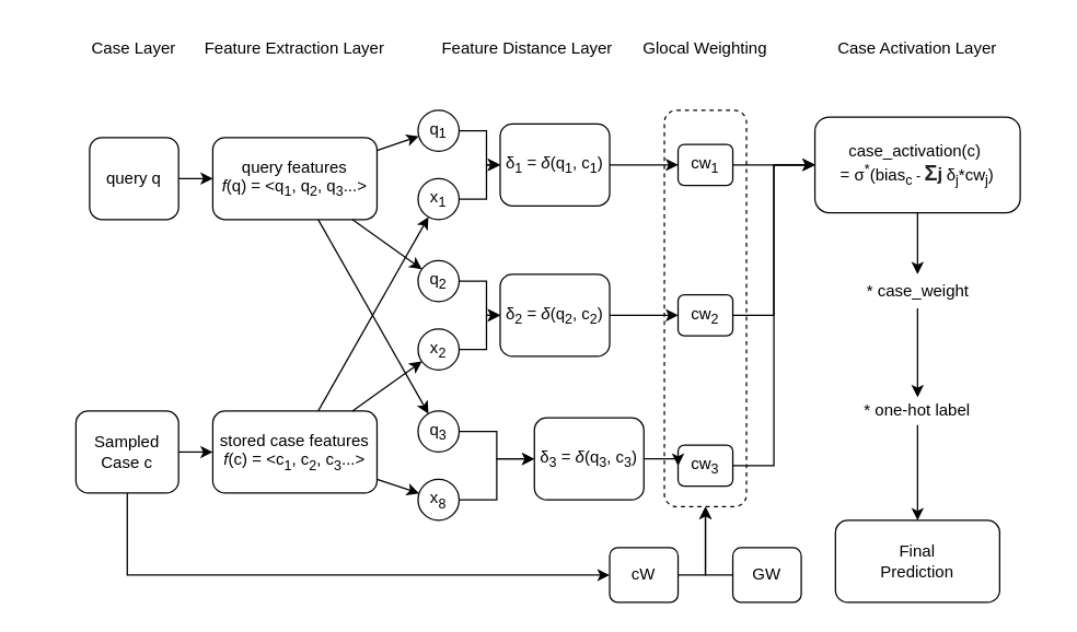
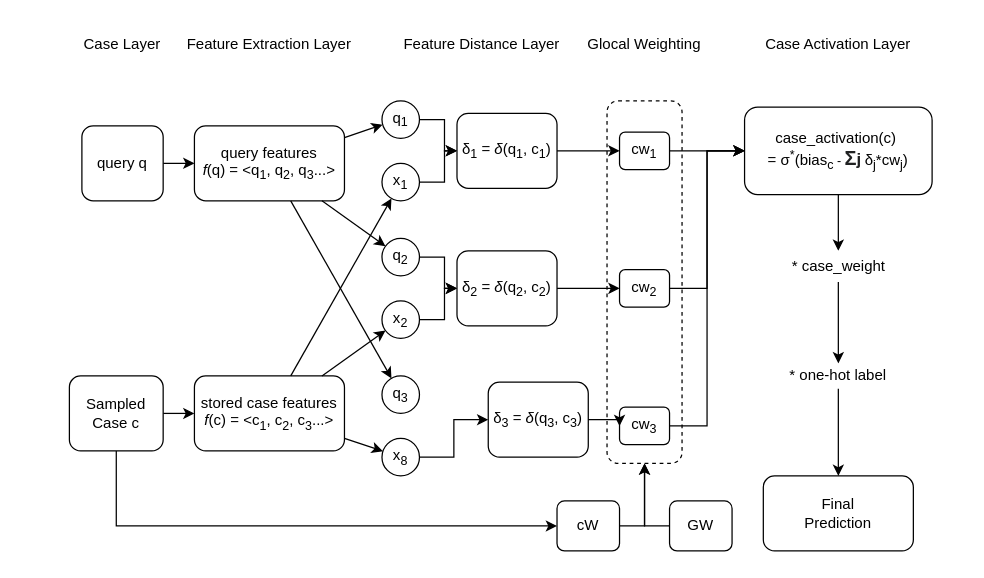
  <mxCell id="0" />
  <mxCell id="1" parent="0" />
  <mxCell id="2" value="" style="rounded=1;whiteSpace=wrap;html=1;fillColor=none;dashed=1;strokeColor=default;" vertex="1" parent="1"><mxGeometry x="485" y="80" width="60" height="290" as="geometry" /></mxCell>
  <mxCell id="3" value="" style="edgeStyle=orthogonalEdgeStyle;rounded=0;orthogonalLoop=1;jettySize=auto;html=1;" edge="1" parent="1" source="4" target="26"><mxGeometry relative="1" as="geometry" /></mxCell>
  <mxCell id="4" value="query q" style="rounded=1;whiteSpace=wrap;html=1;" vertex="1" parent="1"><mxGeometry x="65" y="100" width="65" height="60" as="geometry" /></mxCell>
  <mxCell id="5" style="edgeStyle=orthogonalEdgeStyle;rounded=0;orthogonalLoop=1;jettySize=auto;html=1;entryX=0;entryY=0.5;entryDx=0;entryDy=0;" edge="1" parent="1" source="6" target="18"><mxGeometry relative="1" as="geometry" /></mxCell>
  <mxCell id="6" value="&lt;span style=&quot;color: rgb(0, 0, 0); font-family: Helvetica; font-size: 12px; font-style: normal; font-variant-ligatures: normal; font-variant-caps: normal; font-weight: 400; letter-spacing: normal; orphans: 2; text-align: center; text-indent: 0px; text-transform: none; widows: 2; word-spacing: 0px; -webkit-text-stroke-width: 0px; background-color: rgb(251, 251, 251); text-decoration-thickness: initial; text-decoration-style: initial; text-decoration-color: initial; float: none; display: inline !important;&quot;&gt;q&lt;/span&gt;&lt;sub style=&quot;border-color: var(--border-color); color: rgb(0, 0, 0); font-family: Helvetica; font-style: normal; font-variant-ligatures: normal; font-variant-caps: normal; font-weight: 400; letter-spacing: normal; orphans: 2; text-align: center; text-indent: 0px; text-transform: none; widows: 2; word-spacing: 0px; -webkit-text-stroke-width: 0px; background-color: rgb(251, 251, 251); text-decoration-thickness: initial; text-decoration-style: initial; text-decoration-color: initial;&quot;&gt;1&lt;/sub&gt;" style="ellipse;whiteSpace=wrap;html=1;aspect=fixed;" vertex="1" parent="1"><mxGeometry x="305" y="80" width="30" height="30" as="geometry" /></mxCell>
  <mxCell id="7" style="edgeStyle=orthogonalEdgeStyle;rounded=0;orthogonalLoop=1;jettySize=auto;html=1;" edge="1" parent="1" source="8" target="20"><mxGeometry relative="1" as="geometry" /></mxCell>
  <mxCell id="8" value="q&lt;sub style=&quot;border-color: var(--border-color);&quot;&gt;2&lt;/sub&gt;" style="ellipse;whiteSpace=wrap;html=1;aspect=fixed;" vertex="1" parent="1"><mxGeometry x="305" y="190" width="30" height="30" as="geometry" /></mxCell>
- <mxCell id="9" style="edgeStyle=orthogonalEdgeStyle;rounded=0;orthogonalLoop=1;jettySize=auto;html=1;" edge="1" parent="1" source="10" target="21"><mxGeometry relative="1" as="geometry" /></mxCell>
  <mxCell id="10" value="q&lt;sub style=&quot;border-color: var(--border-color);&quot;&gt;3&lt;/sub&gt;" style="ellipse;whiteSpace=wrap;html=1;aspect=fixed;" vertex="1" parent="1"><mxGeometry x="305" y="300" width="30" height="30" as="geometry" /></mxCell>
  <mxCell id="11" style="edgeStyle=orthogonalEdgeStyle;rounded=0;orthogonalLoop=1;jettySize=auto;html=1;" edge="1" parent="1" source="12" target="18"><mxGeometry relative="1" as="geometry" /></mxCell>
  <mxCell id="12" value="x&lt;sub style=&quot;border-color: var(--border-color);&quot;&gt;1&lt;/sub&gt;" style="ellipse;whiteSpace=wrap;html=1;aspect=fixed;" vertex="1" parent="1"><mxGeometry x="305" y="130" width="30" height="30" as="geometry" /></mxCell>
  <mxCell id="13" style="edgeStyle=orthogonalEdgeStyle;rounded=0;orthogonalLoop=1;jettySize=auto;html=1;" edge="1" parent="1" source="14" target="20"><mxGeometry relative="1" as="geometry" /></mxCell>
  <mxCell id="14" value="x&lt;sub style=&quot;border-color: var(--border-color);&quot;&gt;2&lt;/sub&gt;" style="ellipse;whiteSpace=wrap;html=1;aspect=fixed;" vertex="1" parent="1"><mxGeometry x="305" y="240" width="30" height="30" as="geometry" /></mxCell>
  <mxCell id="15" style="edgeStyle=orthogonalEdgeStyle;rounded=0;orthogonalLoop=1;jettySize=auto;html=1;" edge="1" parent="1" source="16" target="21"><mxGeometry relative="1" as="geometry" /></mxCell>
  <mxCell id="16" value="x&lt;sub style=&quot;border-color: var(--border-color);&quot;&gt;8&lt;/sub&gt;" style="ellipse;whiteSpace=wrap;html=1;aspect=fixed;" vertex="1" parent="1"><mxGeometry x="305" y="350" width="30" height="30" as="geometry" /></mxCell>
  <mxCell id="17" value="" style="edgeStyle=orthogonalEdgeStyle;rounded=0;orthogonalLoop=1;jettySize=auto;html=1;" edge="1" parent="1" source="18" target="46"><mxGeometry relative="1" as="geometry" /></mxCell>
  <mxCell id="18" value="δ&lt;sub&gt;1&lt;/sub&gt; = &lt;i&gt;δ&lt;/i&gt;(q&lt;sub style=&quot;border-color: var(--border-color);&quot;&gt;1&lt;/sub&gt;, c&lt;sub style=&quot;border-color: var(--border-color);&quot;&gt;1&lt;/sub&gt;)" style="rounded=1;whiteSpace=wrap;html=1;" vertex="1" parent="1"><mxGeometry x="365" y="90" width="80" height="60" as="geometry" /></mxCell>
  <mxCell id="19" style="edgeStyle=orthogonalEdgeStyle;rounded=0;orthogonalLoop=1;jettySize=auto;html=1;" edge="1" parent="1" source="20" target="48"><mxGeometry relative="1" as="geometry" /></mxCell>
  <mxCell id="20" value="δ&lt;sub&gt;2&lt;/sub&gt; = &lt;i&gt;δ&lt;/i&gt;(q&lt;sub style=&quot;border-color: var(--border-color);&quot;&gt;2&lt;/sub&gt;, c&lt;sub style=&quot;border-color: var(--border-color);&quot;&gt;2&lt;/sub&gt;)" style="rounded=1;whiteSpace=wrap;html=1;" vertex="1" parent="1"><mxGeometry x="365" y="200" width="80" height="60" as="geometry" /></mxCell>
  <mxCell id="21" value="δ&lt;sub&gt;3&lt;/sub&gt; = &lt;i&gt;δ&lt;/i&gt;(q&lt;sub style=&quot;border-color: var(--border-color);&quot;&gt;3&lt;/sub&gt;, c&lt;sub style=&quot;border-color: var(--border-color);&quot;&gt;3&lt;/sub&gt;)" style="rounded=1;whiteSpace=wrap;html=1;" vertex="1" parent="1"><mxGeometry x="390" y="305" width="80" height="60" as="geometry" /></mxCell>
  <mxCell id="22" value="Feature Distance Layer" style="text;html=1;strokeColor=none;fillColor=none;align=center;verticalAlign=middle;whiteSpace=wrap;rounded=0;" vertex="1" parent="1"><mxGeometry x="290" y="20" width="190" height="30" as="geometry" /></mxCell>
  <mxCell id="23" value="Feature Extraction Layer" style="text;html=1;strokeColor=none;fillColor=none;align=center;verticalAlign=middle;whiteSpace=wrap;rounded=0;" vertex="1" parent="1"><mxGeometry x="120" y="20" width="190" height="30" as="geometry" /></mxCell>
  <mxCell id="24" value="Case Activation Layer" style="text;html=1;strokeColor=none;fillColor=none;align=center;verticalAlign=middle;whiteSpace=wrap;rounded=0;" vertex="1" parent="1"><mxGeometry x="575" y="20" width="190" height="30" as="geometry" /></mxCell>
  <mxCell id="25" value="Case Layer" style="text;html=1;strokeColor=none;fillColor=none;align=center;verticalAlign=middle;whiteSpace=wrap;rounded=0;" vertex="1" parent="1"><mxGeometry x="20" y="20" width="155" height="30" as="geometry" /></mxCell>
  <mxCell id="26" value="query features&lt;br&gt;&lt;i&gt;f&lt;/i&gt;(q) = &amp;lt;q&lt;sub&gt;1&lt;/sub&gt;, q&lt;sub&gt;2&lt;/sub&gt;, q&lt;sub&gt;3&lt;/sub&gt;...&amp;gt;" style="rounded=1;whiteSpace=wrap;html=1;" vertex="1" parent="1"><mxGeometry x="155" y="100" width="120" height="60" as="geometry" /></mxCell>
  <mxCell id="27" style="edgeStyle=orthogonalEdgeStyle;rounded=0;orthogonalLoop=1;jettySize=auto;html=1;exitX=1;exitY=0.5;exitDx=0;exitDy=0;entryX=0;entryY=0.5;entryDx=0;entryDy=0;" edge="1" parent="1" source="29" target="33"><mxGeometry relative="1" as="geometry" /></mxCell>
  <mxCell id="28" style="edgeStyle=orthogonalEdgeStyle;rounded=0;orthogonalLoop=1;jettySize=auto;html=1;entryX=0;entryY=0.5;entryDx=0;entryDy=0;exitX=0.5;exitY=1;exitDx=0;exitDy=0;" edge="1" parent="1" source="29" target="42"><mxGeometry relative="1" as="geometry" /></mxCell>
  <mxCell id="29" value="Sampled Case c" style="rounded=1;whiteSpace=wrap;html=1;" vertex="1" parent="1"><mxGeometry x="55" y="300" width="75" height="60" as="geometry" /></mxCell>
  <mxCell id="30" style="rounded=0;orthogonalLoop=1;jettySize=auto;html=1;" edge="1" parent="1" source="26"><mxGeometry relative="1" as="geometry"><mxPoint x="305.556" y="99.044" as="targetPoint" /></mxGeometry></mxCell>
  <mxCell id="31" style="rounded=0;orthogonalLoop=1;jettySize=auto;html=1;" edge="1" parent="1" source="26" target="8"><mxGeometry relative="1" as="geometry" /></mxCell>
  <mxCell id="32" style="rounded=0;orthogonalLoop=1;jettySize=auto;html=1;" edge="1" parent="1" source="26" target="10"><mxGeometry relative="1" as="geometry" /></mxCell>
  <mxCell id="33" value="stored case features&lt;br&gt;&lt;i&gt;f&lt;/i&gt;(c) = &amp;lt;c&lt;sub&gt;1&lt;/sub&gt;, c&lt;sub&gt;2&lt;/sub&gt;, c&lt;sub&gt;3&lt;/sub&gt;...&amp;gt;" style="rounded=1;whiteSpace=wrap;html=1;" vertex="1" parent="1"><mxGeometry x="155" y="300" width="120" height="60" as="geometry" /></mxCell>
  <mxCell id="34" style="rounded=0;orthogonalLoop=1;jettySize=auto;html=1;" edge="1" parent="1" source="33" target="12"><mxGeometry relative="1" as="geometry" /></mxCell>
  <mxCell id="35" style="rounded=0;orthogonalLoop=1;jettySize=auto;html=1;" edge="1" parent="1" source="33" target="14"><mxGeometry relative="1" as="geometry" /></mxCell>
  <mxCell id="36" style="rounded=0;orthogonalLoop=1;jettySize=auto;html=1;" edge="1" parent="1" source="33" target="16"><mxGeometry relative="1" as="geometry" /></mxCell>
  <mxCell id="37" value="" style="edgeStyle=orthogonalEdgeStyle;rounded=0;orthogonalLoop=1;jettySize=auto;html=1;" edge="1" parent="1" source="38" target="53"><mxGeometry relative="1" as="geometry" /></mxCell>
  <mxCell id="38" value="case_activation(c)&amp;nbsp;&lt;br&gt;=&amp;nbsp;&lt;span class=&quot;mord mathnormal&quot;&gt;σ&lt;sup&gt;*&lt;/sup&gt;&lt;/span&gt;&lt;span class=&quot;mopen&quot;&gt;(bias&lt;sub&gt;c&lt;/sub&gt;&lt;span style=&quot;font-size: 10px;&quot;&gt;&amp;nbsp;-&amp;nbsp;&lt;/span&gt;&lt;b style=&quot;color: rgb(32, 33, 34); font-family: sans-serif; font-size: 16px; text-align: start; background-color: rgb(255, 255, 255);&quot;&gt;Σ&lt;/b&gt;&lt;b style=&quot;color: rgb(32, 33, 34); font-family: sans-serif; text-align: start; background-color: rgb(255, 255, 255); font-size: 13.333px;&quot;&gt;j&lt;/b&gt;&lt;span style=&quot;font-size: 10px;&quot;&gt;&amp;nbsp;&lt;/span&gt;δ&lt;sub&gt;j&lt;/sub&gt;&lt;/span&gt;&lt;span class=&quot;mclose&quot;&gt;*cw&lt;sub&gt;j&lt;/sub&gt;)&lt;/span&gt;" style="rounded=1;whiteSpace=wrap;html=1;" vertex="1" parent="1"><mxGeometry x="595" y="85" width="150" height="70" as="geometry" /></mxCell>
  <mxCell id="39" value="&lt;div&gt;Final&lt;/div&gt;Prediction" style="rounded=1;whiteSpace=wrap;html=1;" vertex="1" parent="1"><mxGeometry x="610" y="380" width="120" height="60" as="geometry" /></mxCell>
  <mxCell id="40" value="Glocal Weighting" style="text;html=1;strokeColor=none;fillColor=none;align=center;verticalAlign=middle;whiteSpace=wrap;rounded=0;" vertex="1" parent="1"><mxGeometry x="420" y="20" width="190" height="30" as="geometry" /></mxCell>
  <mxCell id="41" style="edgeStyle=orthogonalEdgeStyle;rounded=0;orthogonalLoop=1;jettySize=auto;html=1;exitX=1;exitY=0.5;exitDx=0;exitDy=0;" edge="1" parent="1" source="42" target="2"><mxGeometry relative="1" as="geometry"><mxPoint x="485" y="370" as="targetPoint" /></mxGeometry></mxCell>
  <mxCell id="42" value="cW" style="rounded=1;whiteSpace=wrap;html=1;" vertex="1" parent="1"><mxGeometry x="445" y="400" width="50" height="40" as="geometry" /></mxCell>
  <mxCell id="43" style="edgeStyle=orthogonalEdgeStyle;rounded=0;orthogonalLoop=1;jettySize=auto;html=1;exitX=0;exitY=0.5;exitDx=0;exitDy=0;entryX=0.5;entryY=1;entryDx=0;entryDy=0;" edge="1" parent="1" source="44" target="2"><mxGeometry relative="1" as="geometry"><mxPoint x="485" y="370" as="targetPoint" /></mxGeometry></mxCell>
  <mxCell id="44" value="GW" style="rounded=1;whiteSpace=wrap;html=1;" vertex="1" parent="1"><mxGeometry x="535" y="400" width="50" height="40" as="geometry" /></mxCell>
  <mxCell id="45" style="edgeStyle=orthogonalEdgeStyle;rounded=0;orthogonalLoop=1;jettySize=auto;html=1;entryX=0;entryY=0.5;entryDx=0;entryDy=0;" edge="1" parent="1" source="46" target="38"><mxGeometry relative="1" as="geometry" /></mxCell>
  <mxCell id="46" value="cw&lt;sub&gt;1&lt;/sub&gt;" style="whiteSpace=wrap;html=1;rounded=1;" vertex="1" parent="1"><mxGeometry x="495" y="105" width="40" height="30" as="geometry" /></mxCell>
  <mxCell id="47" style="edgeStyle=orthogonalEdgeStyle;rounded=0;orthogonalLoop=1;jettySize=auto;html=1;entryX=0;entryY=0.5;entryDx=0;entryDy=0;" edge="1" parent="1" source="48" target="38"><mxGeometry relative="1" as="geometry" /></mxCell>
  <mxCell id="48" value="cw&lt;sub&gt;2&lt;/sub&gt;" style="whiteSpace=wrap;html=1;rounded=1;" vertex="1" parent="1"><mxGeometry x="495" y="215" width="40" height="30" as="geometry" /></mxCell>
  <mxCell id="49" style="edgeStyle=orthogonalEdgeStyle;rounded=0;orthogonalLoop=1;jettySize=auto;html=1;exitX=1;exitY=0.5;exitDx=0;exitDy=0;entryX=0;entryY=0.5;entryDx=0;entryDy=0;" edge="1" parent="1" source="50" target="38"><mxGeometry relative="1" as="geometry" /></mxCell>
  <mxCell id="50" value="cw&lt;sub&gt;3&lt;/sub&gt;" style="whiteSpace=wrap;html=1;rounded=1;" vertex="1" parent="1"><mxGeometry x="495" y="325" width="40" height="30" as="geometry" /></mxCell>
  <mxCell id="51" style="edgeStyle=orthogonalEdgeStyle;rounded=0;orthogonalLoop=1;jettySize=auto;html=1;exitX=1;exitY=0.5;exitDx=0;exitDy=0;entryX=0.167;entryY=0.897;entryDx=0;entryDy=0;entryPerimeter=0;" edge="1" parent="1" source="21" target="2"><mxGeometry relative="1" as="geometry" /></mxCell>
  <mxCell id="52" value="" style="edgeStyle=orthogonalEdgeStyle;rounded=0;orthogonalLoop=1;jettySize=auto;html=1;" edge="1" parent="1" source="53" target="55"><mxGeometry relative="1" as="geometry" /></mxCell>
  <mxCell id="53" value="* case_weight" style="whiteSpace=wrap;html=1;rounded=1;strokeColor=none;" vertex="1" parent="1"><mxGeometry x="612.5" y="200" width="115" height="25" as="geometry" /></mxCell>
  <mxCell id="54" style="edgeStyle=orthogonalEdgeStyle;rounded=0;orthogonalLoop=1;jettySize=auto;html=1;entryX=0.5;entryY=0;entryDx=0;entryDy=0;" edge="1" parent="1" source="55" target="39"><mxGeometry relative="1" as="geometry" /></mxCell>
  <mxCell id="55" value="* one-hot label" style="whiteSpace=wrap;html=1;rounded=1;strokeColor=none;" vertex="1" parent="1"><mxGeometry x="625" y="290" width="90" height="20" as="geometry" /></mxCell>
